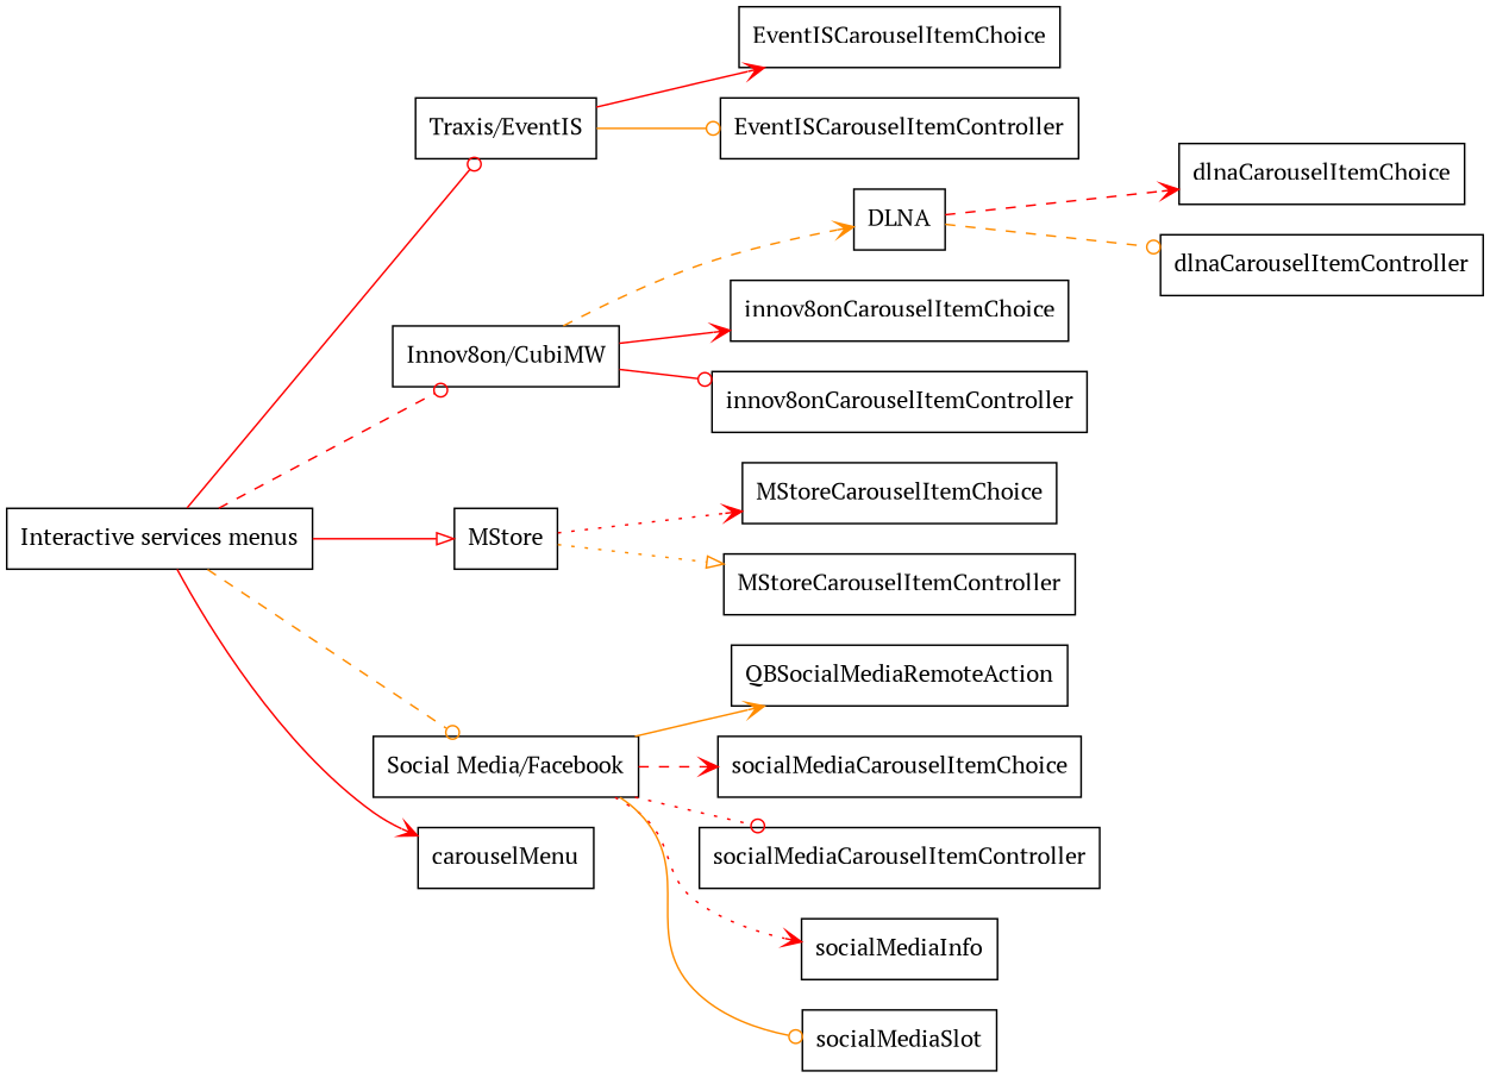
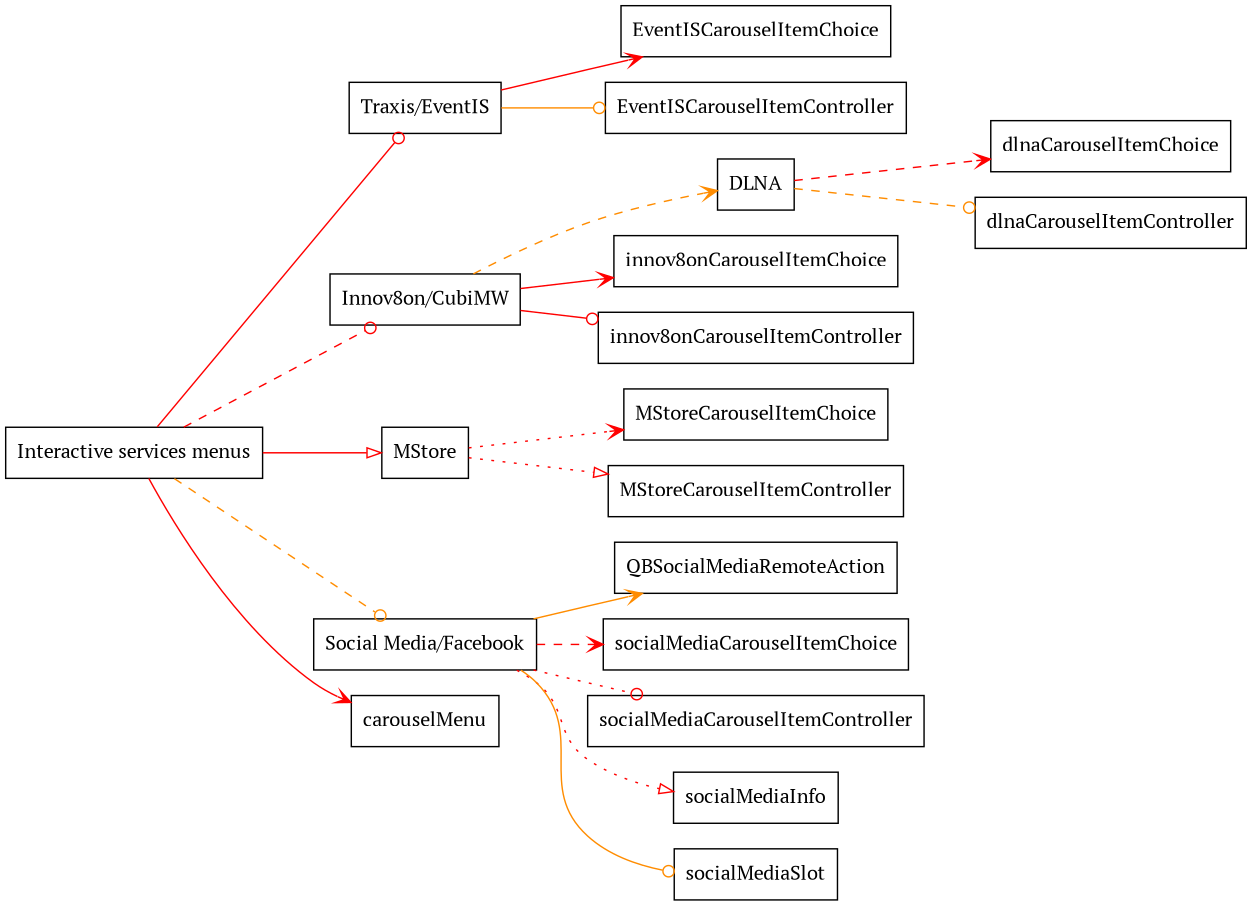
  digraph {
    fontname="PT Serif"
    rankdir=LR
    node [fontname="PT Serif" shape=box]
    edge [arrowhead=vee color=red fontname="PT Serif" style=solid]
    n1 [label="Interactive services menus" root=true]
    n2 [label="Traxis/EventIS"]
    n3 [label="Innov8on/CubiMW"]
    MStore
    n5 [label="Social Media/Facebook"]
    carouselMenu
    n7 [label=DLNA]
    dlnaCarouselItemChoice
    dlnaCarouselItemController
    EventISCarouselItemChoice
    EventISCarouselItemController
    innov8onCarouselItemChoice
    innov8onCarouselItemController
    MStoreCarouselItemChoice
    MStoreCarouselItemController
    QBSocialMediaRemoteAction
    socialMediaCarouselItemChoice
    socialMediaCarouselItemController
    socialMediaInfo
    socialMediaSlot
    n1 -> n2 [arrowhead=odot]
    n1 -> n3 [arrowhead=odot style=dashed]
    n1 -> MStore [arrowhead=onormal]
    n1 -> n5 [arrowhead=odot color=darkorange style=dashed]
    n1 -> carouselMenu
    n2 -> EventISCarouselItemChoice
    n2 -> EventISCarouselItemController [arrowhead=odot color=darkorange]
    n3 -> n7 [color=darkorange style=dashed]
    n3 -> innov8onCarouselItemChoice
    n3 -> innov8onCarouselItemController [arrowhead=odot]
    MStore -> MStoreCarouselItemChoice [style=dotted]
-   MStore -> MStoreCarouselItemController [arrowhead=onormal color=darkorange style=dotted]
+   MStore -> MStoreCarouselItemController [arrowhead=onormal style=dotted]
    n5 -> QBSocialMediaRemoteAction [color=darkorange]
    n5 -> socialMediaCarouselItemChoice [style=dashed]
    n5 -> socialMediaCarouselItemController [arrowhead=odot style=dotted]
-   n5 -> socialMediaInfo [style=dotted]
+   n5 -> socialMediaInfo [arrowhead=onormal style=dotted]
    n5 -> socialMediaSlot [arrowhead=odot color=darkorange]
    n7 -> dlnaCarouselItemChoice [style=dashed]
    n7 -> dlnaCarouselItemController [arrowhead=odot color=darkorange style=dashed]
  }
